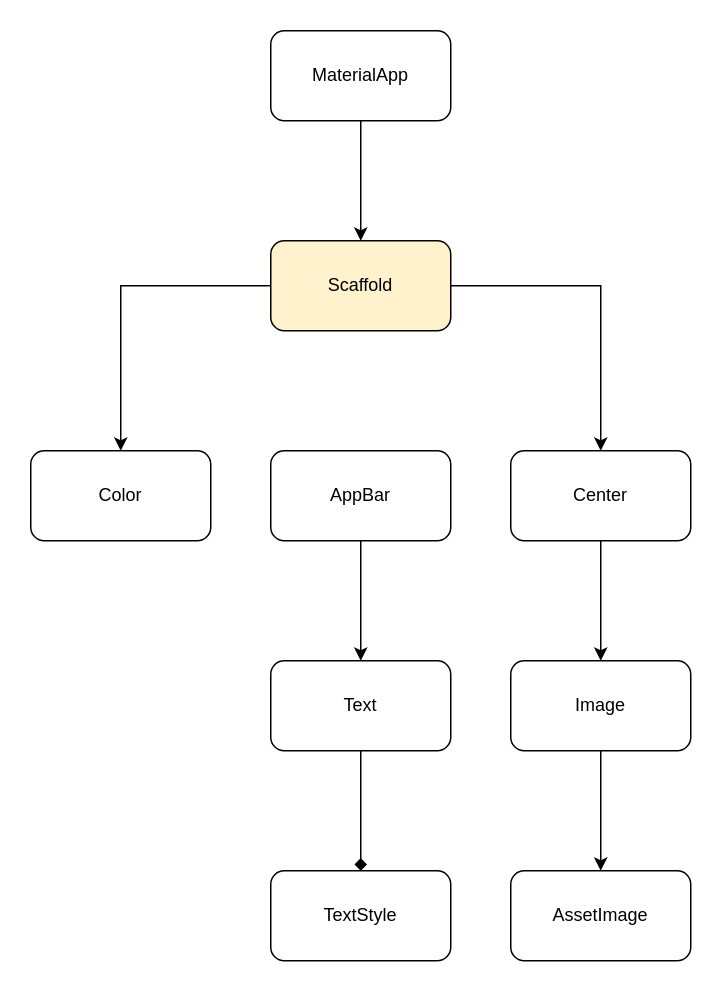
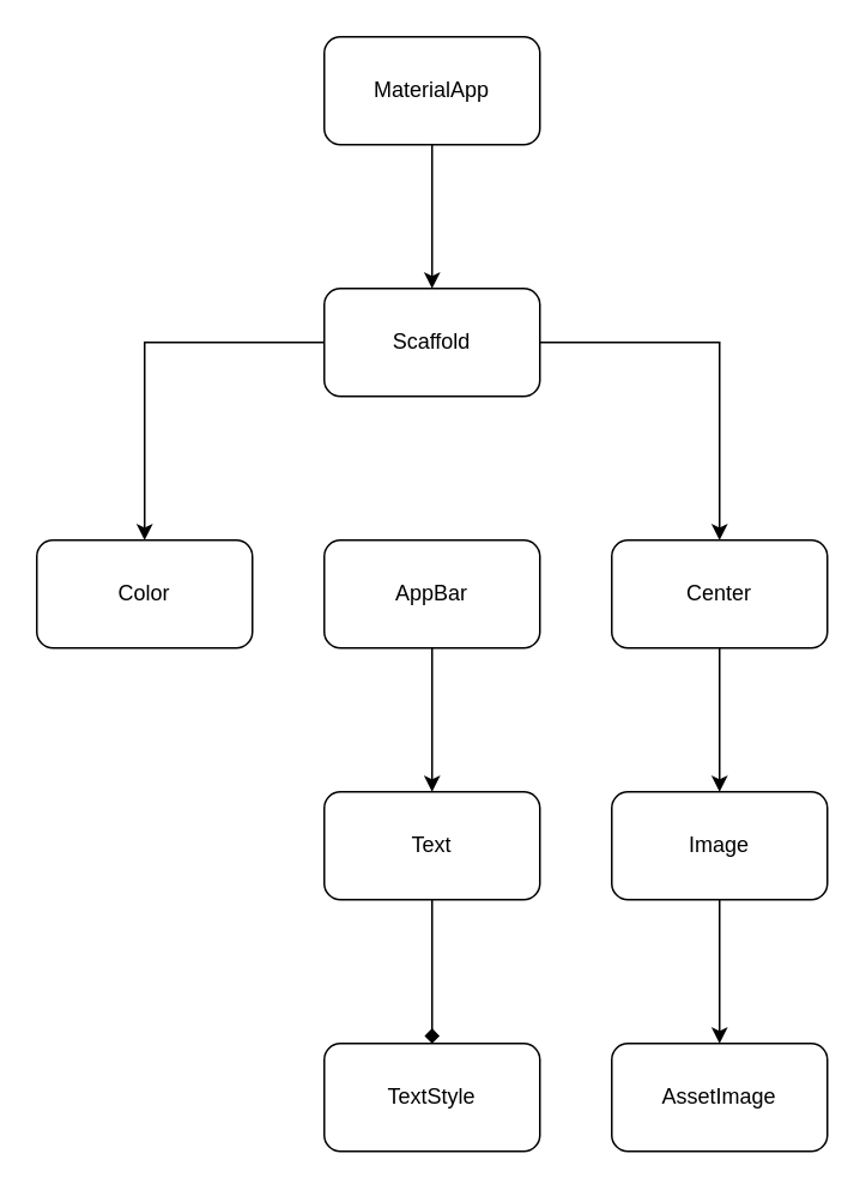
  <mxCell id="0" />
  <mxCell id="1" parent="0" />
  <mxCell id="2" value="" style="edgeStyle=orthogonalEdgeStyle;rounded=0;orthogonalLoop=1;jettySize=auto;html=1;" edge="1" parent="1" source="3" target="6"><mxGeometry relative="1" as="geometry" /></mxCell>
  <mxCell id="3" value="MaterialApp" style="rounded=1;whiteSpace=wrap;html=1;" vertex="1" parent="1"><mxGeometry x="180" y="20" width="120" height="60" as="geometry" /></mxCell>
  <mxCell id="4" value="" style="edgeStyle=orthogonalEdgeStyle;rounded=0;orthogonalLoop=1;jettySize=auto;html=1;" edge="1" parent="1" source="6" target="9"><mxGeometry relative="1" as="geometry" /></mxCell>
  <mxCell id="5" value="" style="edgeStyle=orthogonalEdgeStyle;rounded=0;orthogonalLoop=1;jettySize=auto;html=1;" edge="1" parent="1" source="6" target="7"><mxGeometry relative="1" as="geometry" /></mxCell>
- <mxCell id="6" value="Scaffold" style="rounded=1;whiteSpace=wrap;html=1;fillColor=#fff2cc;" vertex="1" parent="1"><mxGeometry x="180" y="160" width="120" height="60" as="geometry" /></mxCell>
+ <mxCell id="6" value="Scaffold" style="rounded=1;whiteSpace=wrap;html=1;" vertex="1" parent="1"><mxGeometry x="180" y="160" width="120" height="60" as="geometry" /></mxCell>
  <mxCell id="7" value="Color" style="rounded=1;whiteSpace=wrap;html=1;" vertex="1" parent="1"><mxGeometry x="20" y="300" width="120" height="60" as="geometry" /></mxCell>
  <mxCell id="8" value="" style="edgeStyle=orthogonalEdgeStyle;rounded=0;orthogonalLoop=1;jettySize=auto;html=1;" edge="1" parent="1" source="9" target="11"><mxGeometry relative="1" as="geometry" /></mxCell>
  <mxCell id="9" value="Center" style="rounded=1;whiteSpace=wrap;html=1;" vertex="1" parent="1"><mxGeometry x="340" y="300" width="120" height="60" as="geometry" /></mxCell>
  <mxCell id="10" value="" style="edgeStyle=orthogonalEdgeStyle;rounded=0;orthogonalLoop=1;jettySize=auto;html=1;" edge="1" parent="1" source="11" target="12"><mxGeometry relative="1" as="geometry" /></mxCell>
  <mxCell id="11" value="Image" style="rounded=1;whiteSpace=wrap;html=1;" vertex="1" parent="1"><mxGeometry x="340" y="440" width="120" height="60" as="geometry" /></mxCell>
  <mxCell id="12" value="AssetImage" style="rounded=1;whiteSpace=wrap;html=1;" vertex="1" parent="1"><mxGeometry x="340" y="580" width="120" height="60" as="geometry" /></mxCell>
  <mxCell id="13" value="" style="edgeStyle=orthogonalEdgeStyle;rounded=0;orthogonalLoop=1;jettySize=auto;html=1;" edge="1" parent="1" source="14" target="16"><mxGeometry relative="1" as="geometry" /></mxCell>
  <mxCell id="14" value="AppBar" style="rounded=1;whiteSpace=wrap;html=1;" vertex="1" parent="1"><mxGeometry x="180" y="300" width="120" height="60" as="geometry" /></mxCell>
  <mxCell id="15" value="" style="edgeStyle=orthogonalEdgeStyle;rounded=0;orthogonalLoop=1;jettySize=auto;html=1;endArrow=diamond;" edge="1" parent="1" source="16" target="17"><mxGeometry relative="1" as="geometry" /></mxCell>
  <mxCell id="16" value="Text" style="rounded=1;whiteSpace=wrap;html=1;" vertex="1" parent="1"><mxGeometry x="180" y="440" width="120" height="60" as="geometry" /></mxCell>
  <mxCell id="17" value="TextStyle" style="rounded=1;whiteSpace=wrap;html=1;" vertex="1" parent="1"><mxGeometry x="180" y="580" width="120" height="60" as="geometry" /></mxCell>
